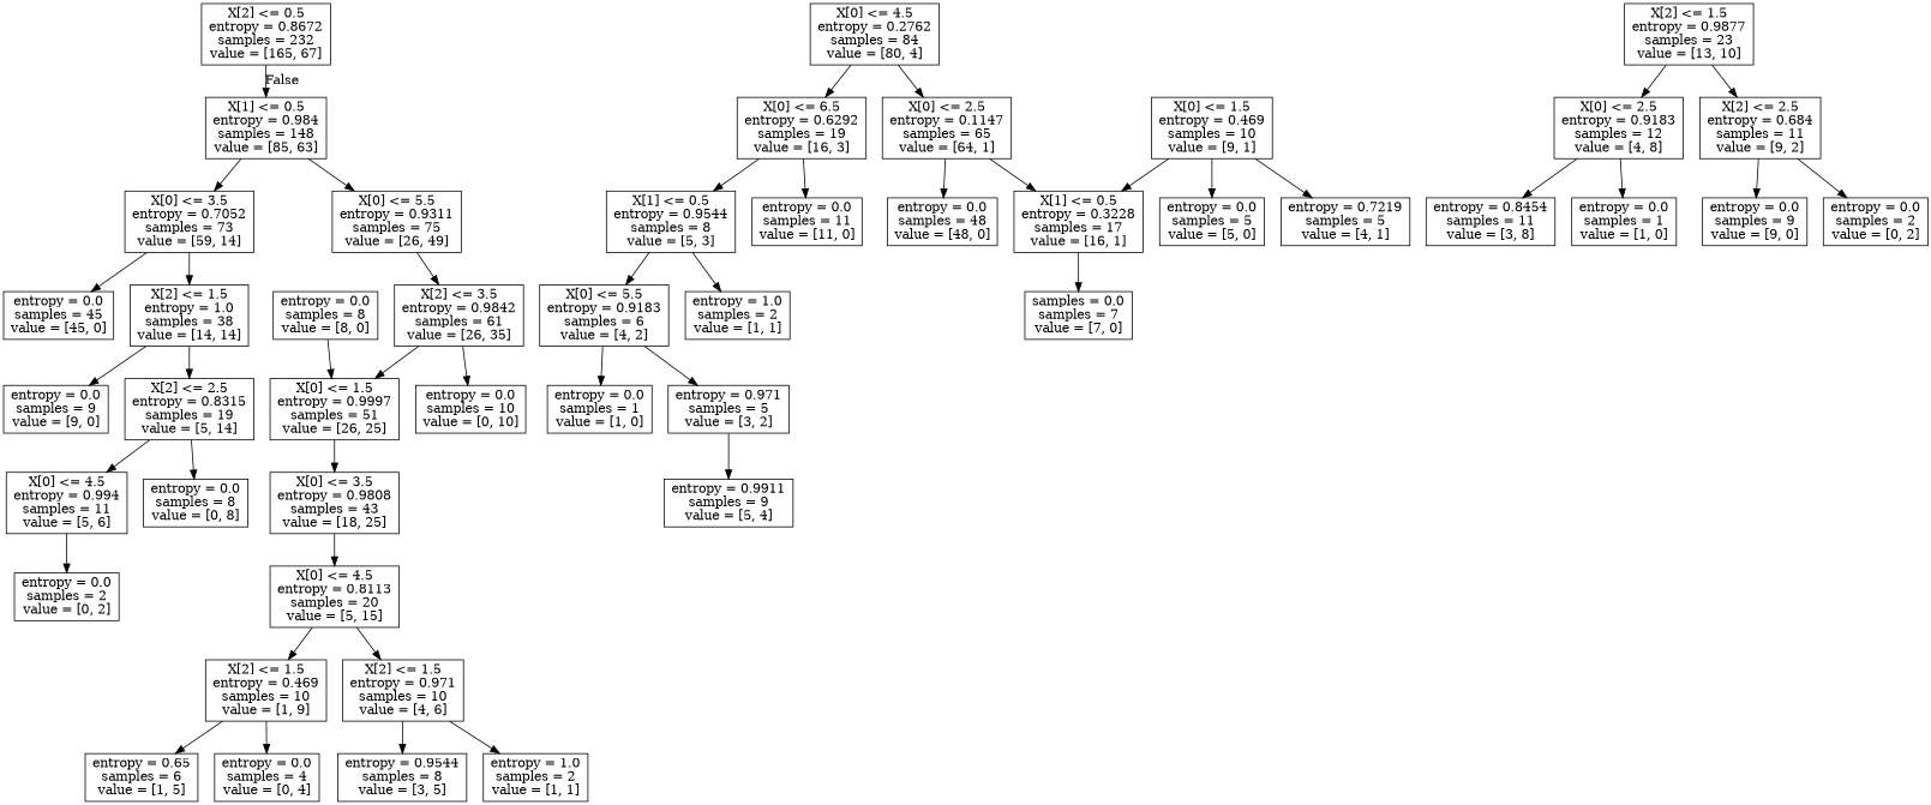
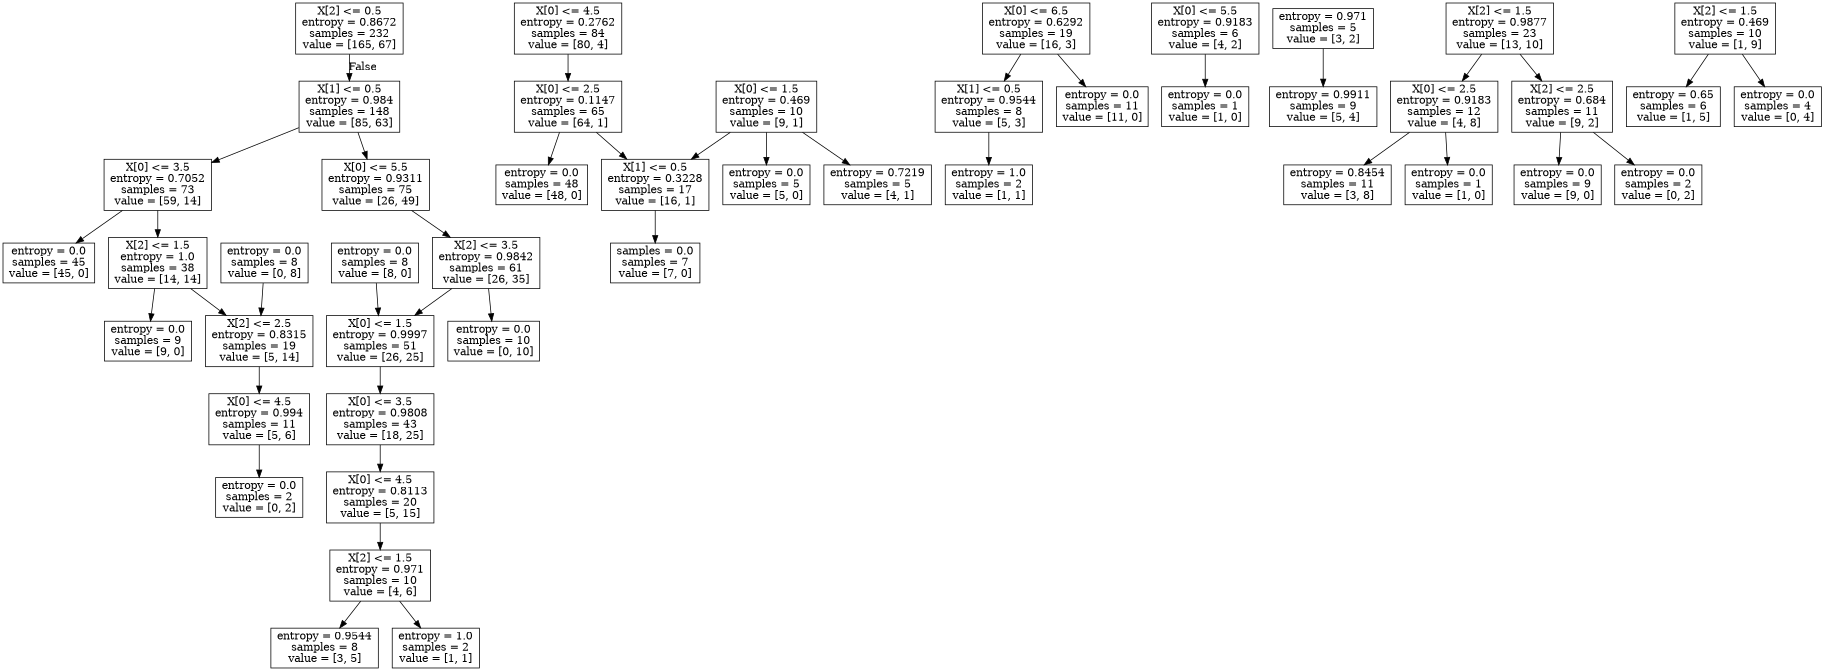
  digraph {
    node [shape=box]
    n1 [label="X[2] <= 0.5\nentropy = 0.8672\nsamples = 232\nvalue = [165, 67]"]
    n2 [label="X[1] <= 0.5\nentropy = 0.984\nsamples = 148\nvalue = [85, 63]"]
    n3 [label="X[0] <= 4.5\nentropy = 0.2762\nsamples = 84\nvalue = [80, 4]"]
    n4 [label="X[0] <= 2.5\nentropy = 0.1147\nsamples = 65\nvalue = [64, 1]"]
    n5 [label="X[0] <= 6.5\nentropy = 0.6292\nsamples = 19\nvalue = [16, 3]"]
    n6 [label="X[0] <= 3.5\nentropy = 0.7052\nsamples = 73\nvalue = [59, 14]"]
    n7 [label="X[0] <= 5.5\nentropy = 0.9311\nsamples = 75\nvalue = [26, 49]"]
    n8 [label="X[1] <= 0.5\nentropy = 0.3228\nsamples = 17\nvalue = [16, 1]"]
    n9 [label="entropy = 0.0\nsamples = 48\nvalue = [48, 0]"]
    n10 [label="X[1] <= 0.5\nentropy = 0.9544\nsamples = 8\nvalue = [5, 3]"]
    n11 [label="entropy = 0.0\nsamples = 11\nvalue = [11, 0]"]
    n12 [label="samples = 0.0\nsamples = 7\nvalue = [7, 0]"]
    n13 [label="X[0] <= 1.5\nentropy = 0.469\nsamples = 10\nvalue = [9, 1]"]
    n14 [label="entropy = 0.0\nsamples = 5\nvalue = [5, 0]"]
    n15 [label="entropy = 0.7219\nsamples = 5\nvalue = [4, 1]"]
    n16 [label="X[0] <= 5.5\nentropy = 0.9183\nsamples = 6\nvalue = [4, 2]"]
    n17 [label="entropy = 1.0\nsamples = 2\nvalue = [1, 1]"]
    n18 [label="entropy = 0.0\nsamples = 1\nvalue = [1, 0]"]
    n19 [label="entropy = 0.971\nsamples = 5\nvalue = [3, 2]"]
    n20 [label="entropy = 0.9911\nsamples = 9\nvalue = [5, 4]"]
    n21 [label="entropy = 0.0\nsamples = 45\nvalue = [45, 0]"]
    n22 [label="X[2] <= 1.5\nentropy = 1.0\nsamples = 38\nvalue = [14, 14]"]
    n23 [label="X[2] <= 3.5\nentropy = 0.9842\nsamples = 61\nvalue = [26, 35]"]
    n24 [label="entropy = 0.0\nsamples = 9\nvalue = [9, 0]"]
    n25 [label="X[2] <= 2.5\nentropy = 0.8315\nsamples = 19\nvalue = [5, 14]"]
    n26 [label="X[0] <= 4.5\nentropy = 0.994\nsamples = 11\nvalue = [5, 6]"]
    n27 [label="entropy = 0.0\nsamples = 8\nvalue = [0, 8]"]
    n28 [label="entropy = 0.0\nsamples = 2\nvalue = [0, 2]"]
    n29 [label="X[0] <= 1.5\nentropy = 0.9997\nsamples = 51\nvalue = [26, 25]"]
    n30 [label="entropy = 0.0\nsamples = 10\nvalue = [0, 10]"]
    n31 [label="X[0] <= 3.5\nentropy = 0.9808\nsamples = 43\nvalue = [18, 25]"]
    n32 [label="entropy = 0.0\nsamples = 8\nvalue = [8, 0]"]
    n33 [label="X[0] <= 4.5\nentropy = 0.8113\nsamples = 20\nvalue = [5, 15]"]
    n34 [label="X[2] <= 1.5\nentropy = 0.9877\nsamples = 23\nvalue = [13, 10]"]
    n35 [label="X[0] <= 2.5\nentropy = 0.9183\nsamples = 12\nvalue = [4, 8]"]
    n36 [label="X[2] <= 2.5\nentropy = 0.684\nsamples = 11\nvalue = [9, 2]"]
    n37 [label="X[2] <= 1.5\nentropy = 0.469\nsamples = 10\nvalue = [1, 9]"]
    n38 [label="X[2] <= 1.5\nentropy = 0.971\nsamples = 10\nvalue = [4, 6]"]
    n39 [label="entropy = 0.8454\nsamples = 11\nvalue = [3, 8]"]
    n40 [label="entropy = 0.0\nsamples = 1\nvalue = [1, 0]"]
    n41 [label="entropy = 0.0\nsamples = 9\nvalue = [9, 0]"]
    n42 [label="entropy = 0.0\nsamples = 2\nvalue = [0, 2]"]
    n43 [label="entropy = 0.65\nsamples = 6\nvalue = [1, 5]"]
    n44 [label="entropy = 0.0\nsamples = 4\nvalue = [0, 4]"]
    n45 [label="entropy = 0.9544\nsamples = 8\nvalue = [3, 5]"]
    n46 [label="entropy = 1.0\nsamples = 2\nvalue = [1, 1]"]
    n1 -> n2 [headlabel=False labelangle=-45 labeldistance=2.5]
    n2 -> n6
    n2 -> n7
    n3 -> n4
-   n3 -> n5
    n4 -> n8
    n4 -> n9
    n5 -> n10
    n5 -> n11
    n6 -> n21
    n6 -> n22
    n7 -> n23
    n8 -> n12
-   n10 -> n16
    n10 -> n17
    n13 -> n8
    n13 -> n14
    n13 -> n15
    n16 -> n18
-   n16 -> n19
    n19 -> n20
    n22 -> n24
    n22 -> n25
    n23 -> n29
    n23 -> n30
    n25 -> n26
-   n25 -> n27
+   n27 -> n25
    n26 -> n28
    n29 -> n31
    n31 -> n33
    n32 -> n29
-   n33 -> n37
    n33 -> n38
    n34 -> n35
    n34 -> n36
    n35 -> n39
    n35 -> n40
    n36 -> n41
    n36 -> n42
    n37 -> n43
    n37 -> n44
    n38 -> n45
    n38 -> n46
  }
